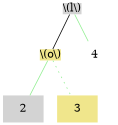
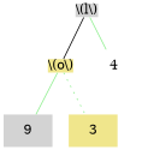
  graph {
    node [shape=none style=filled fillcolor=lightgrey]
    edge [style=solid color=lightgreen]
    n1 [label="\\(l\\)" shape=plain]
    n2 [label="\\(o\\)" shape=plain fillcolor=khaki]
    4 [fillcolor=white]
-   2
+   2 [label=9]
    3 [fillcolor=khaki]
    n1 -- n2 [color=""]
    n1 -- 4
    n2 -- 2
    n2 -- 3 [style=dotted]
  }
